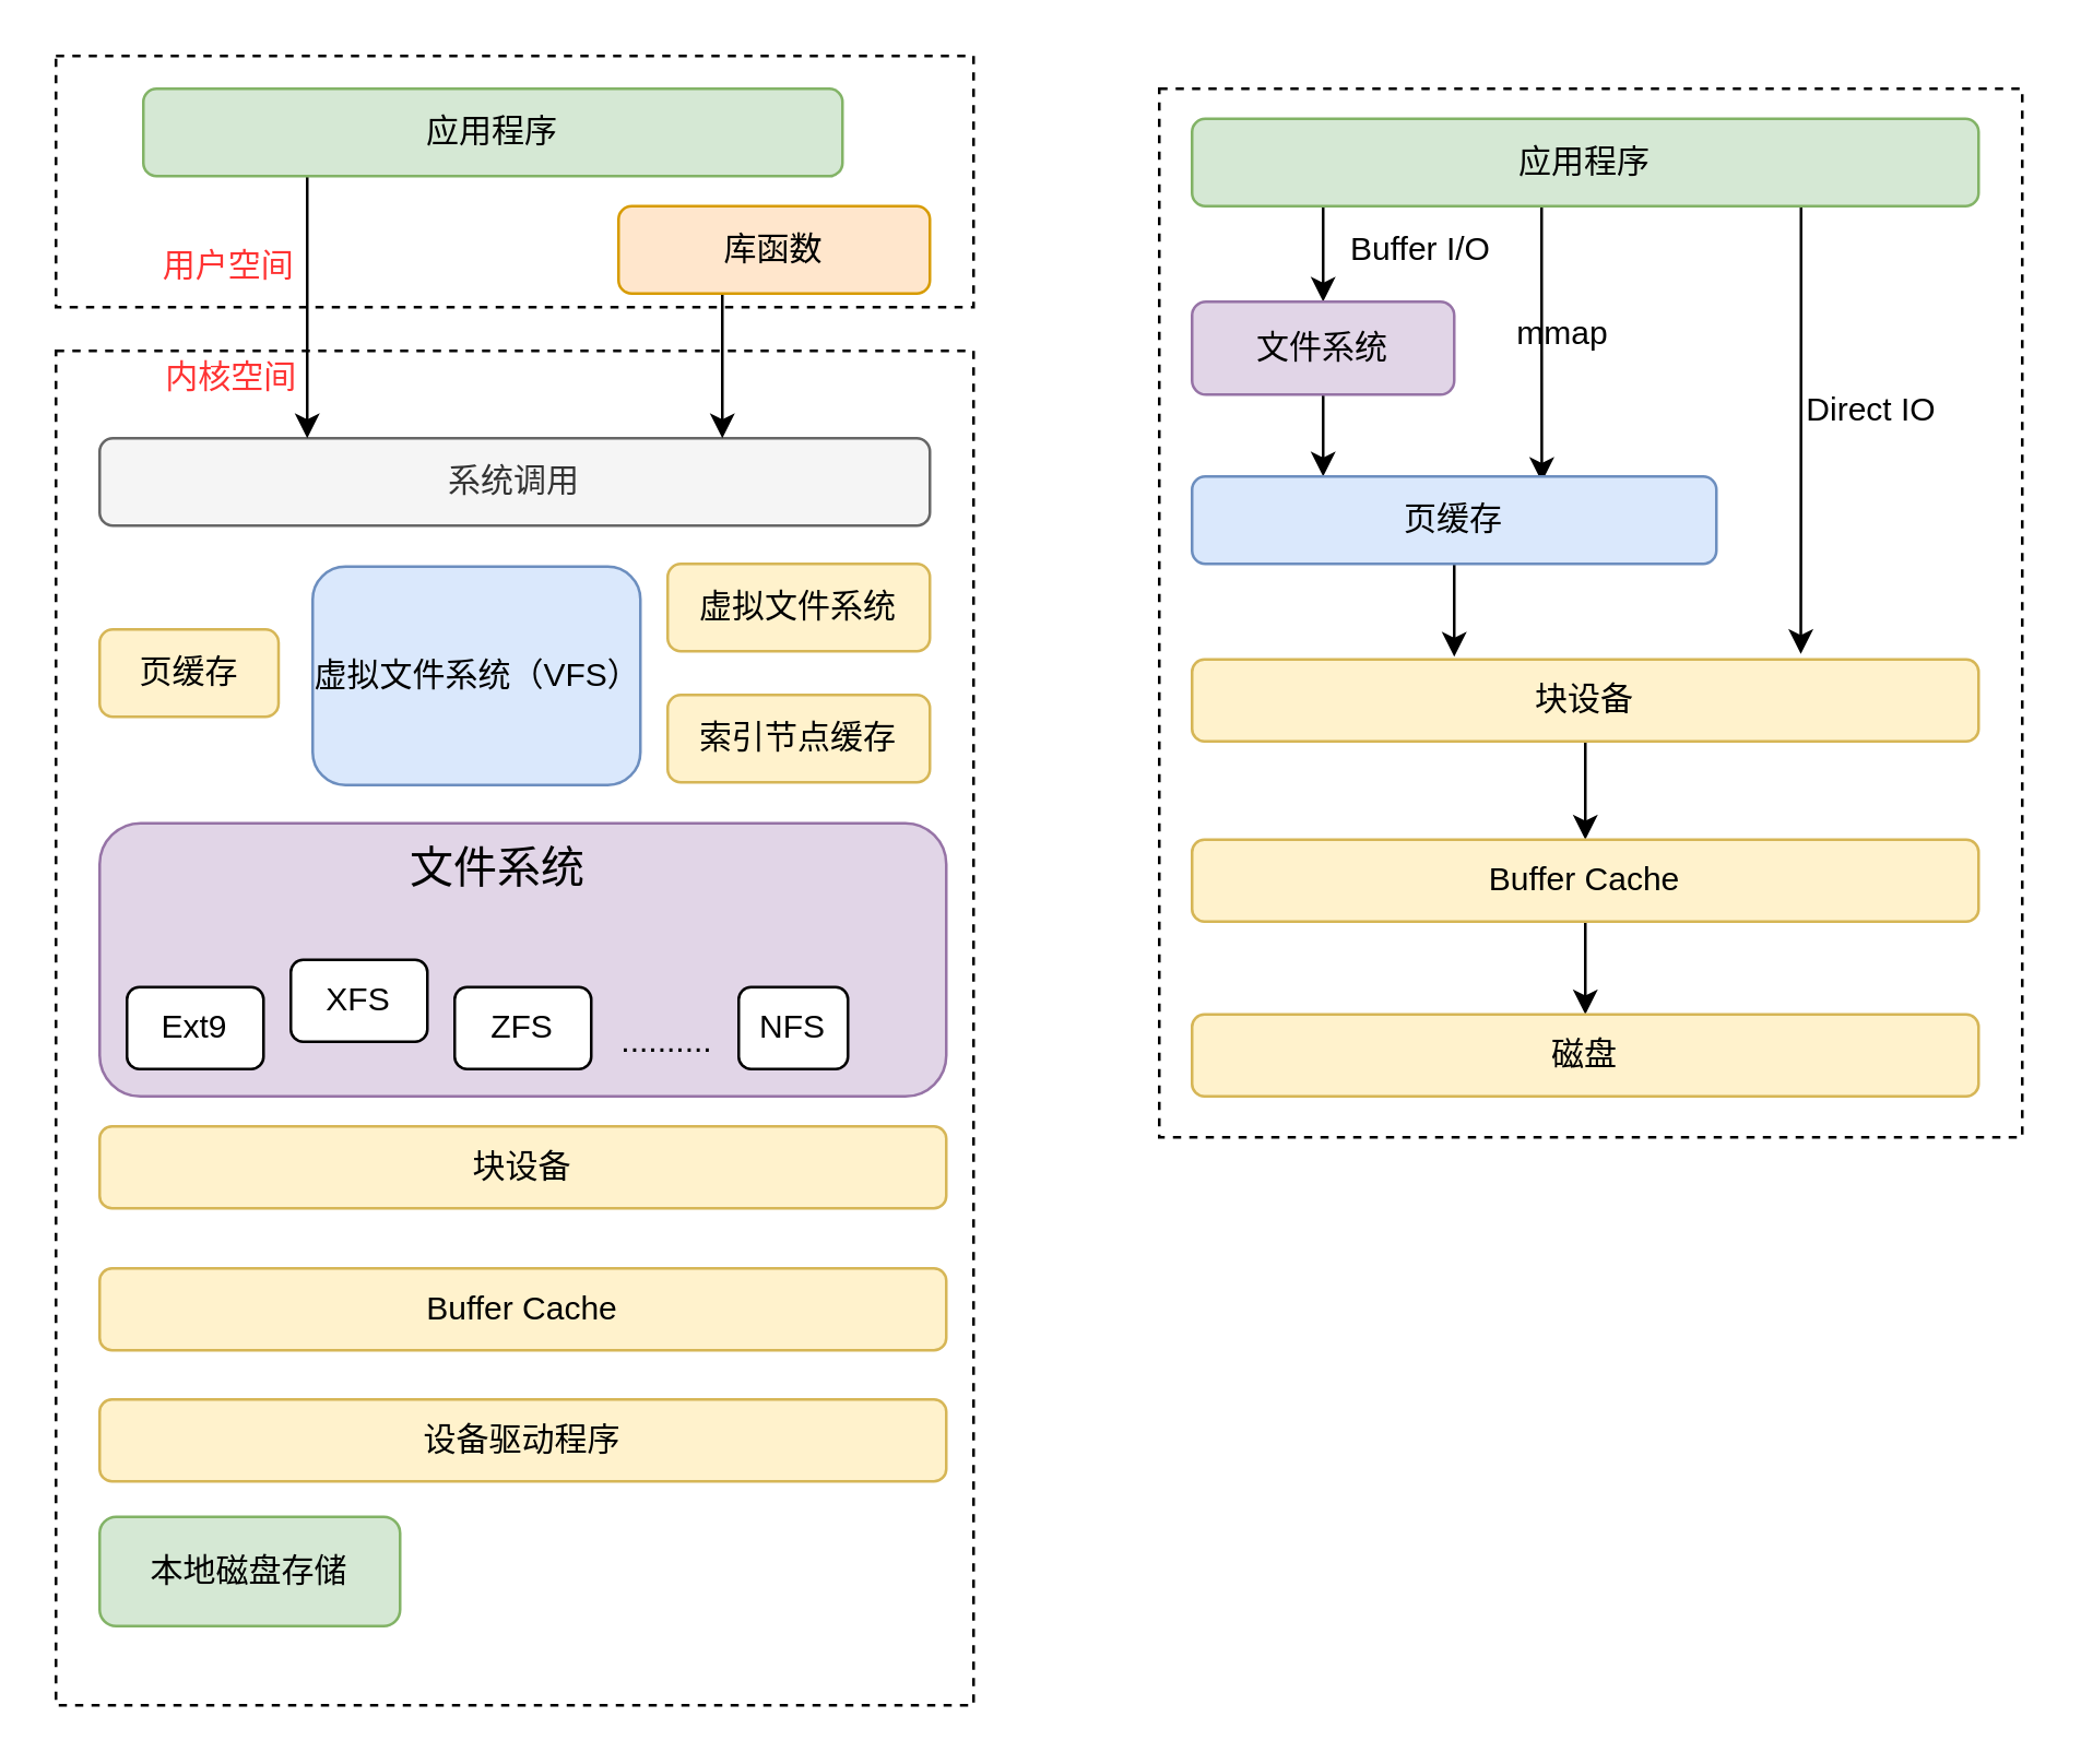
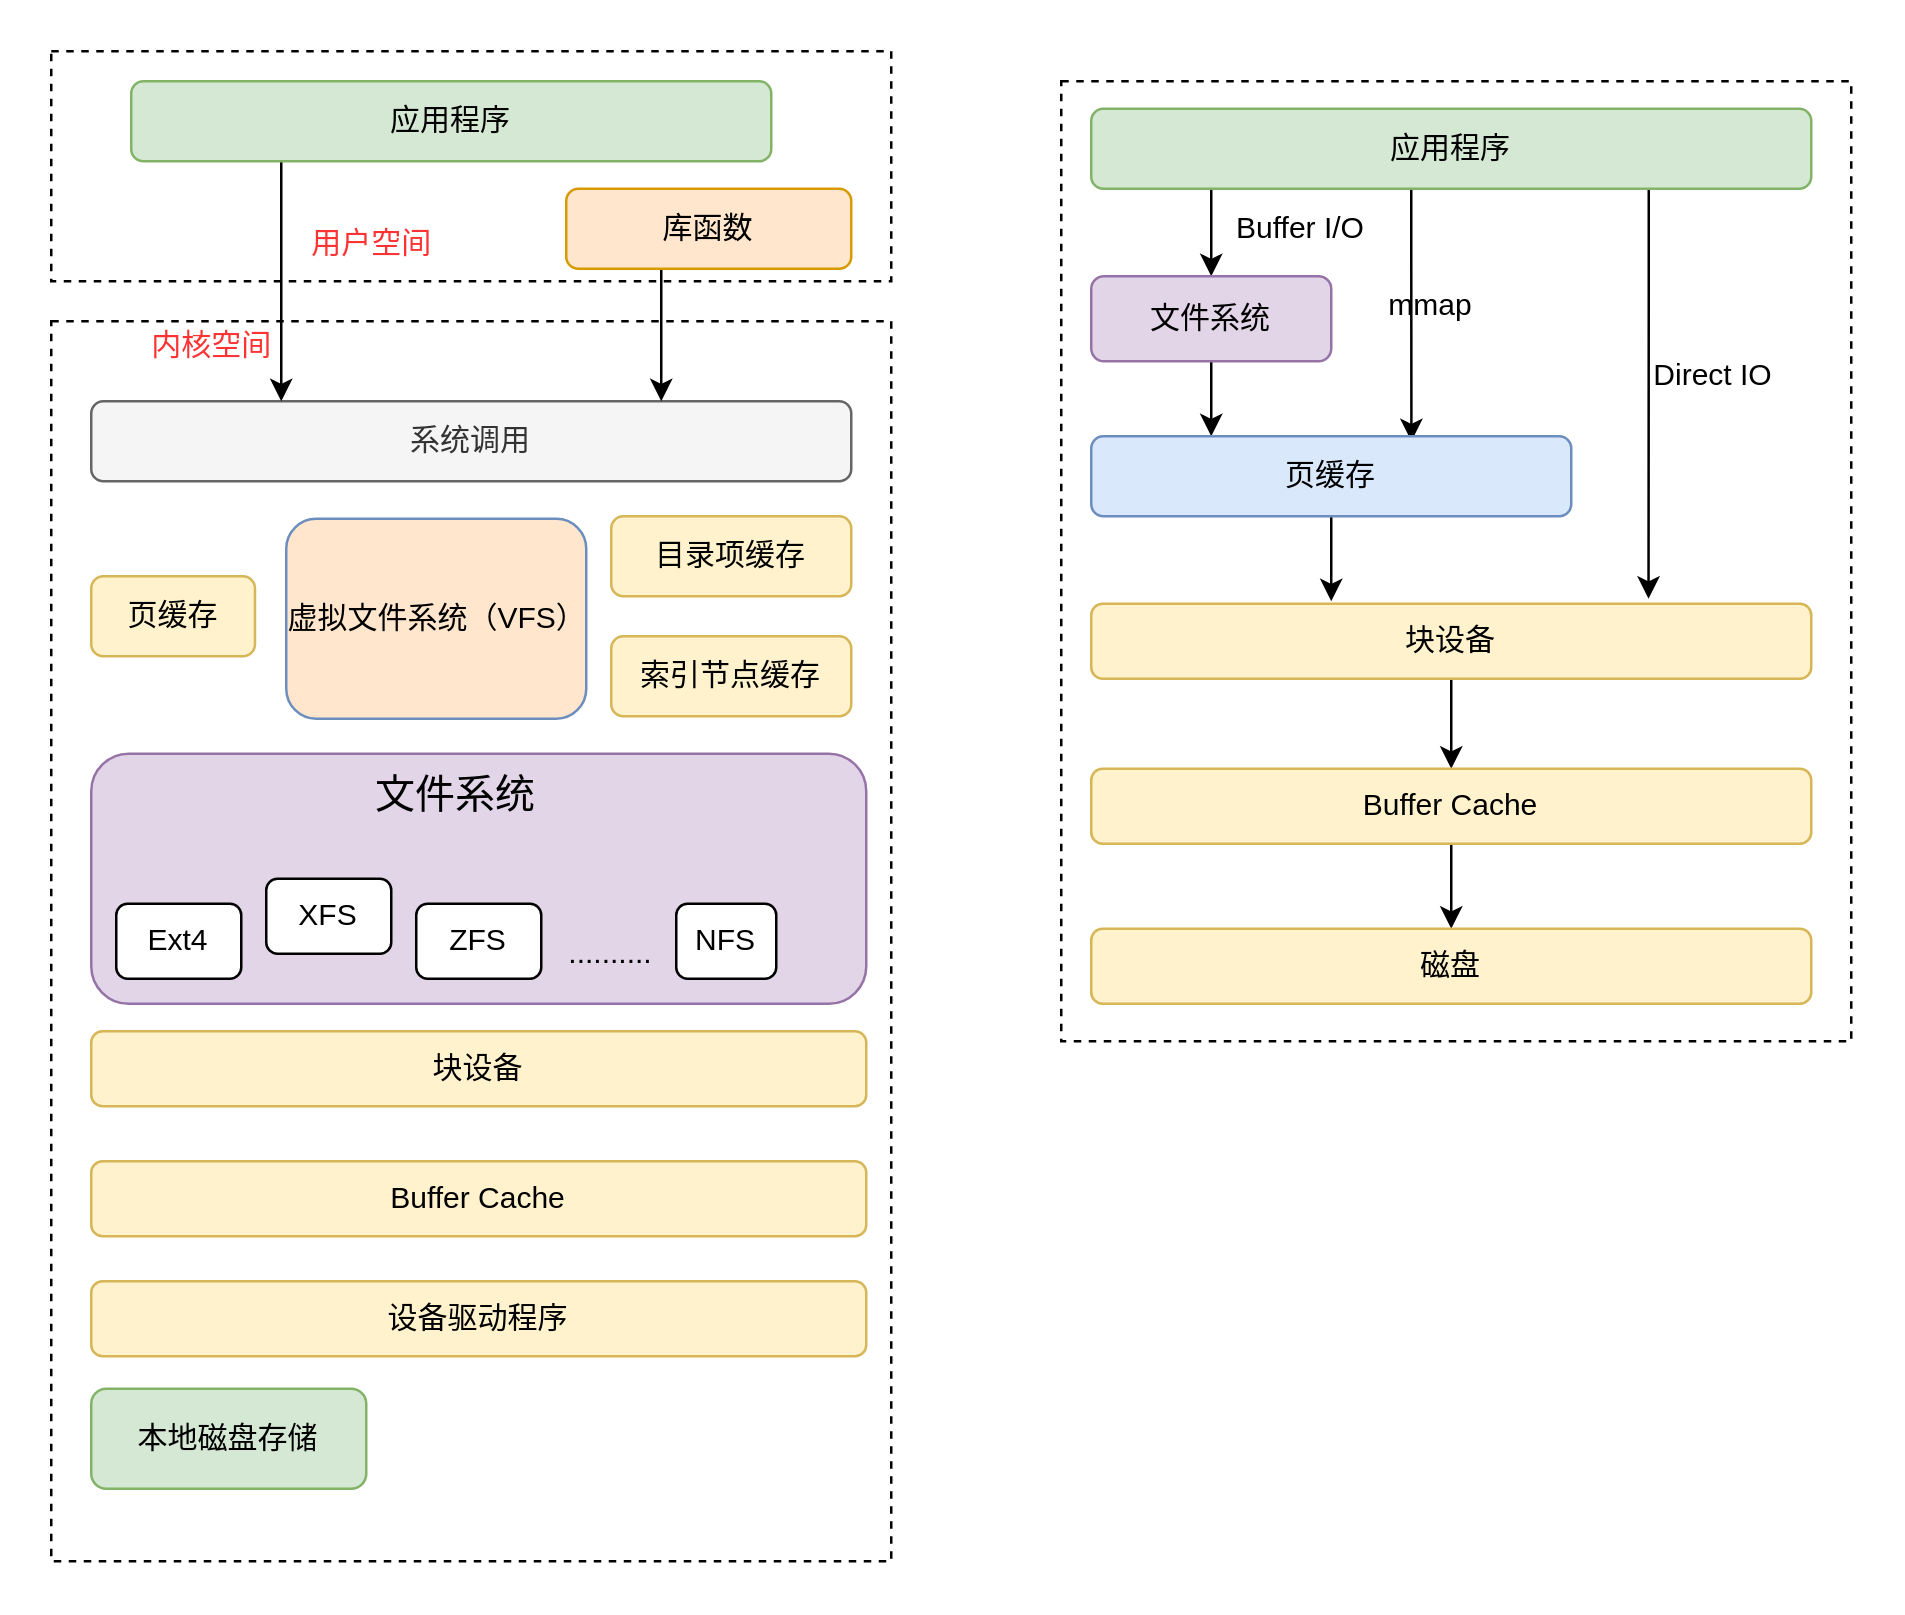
  <mxCell id="0" />
  <mxCell id="1" parent="0" />
  <mxCell id="2" value="" style="rounded=0;whiteSpace=wrap;html=1;dashed=1;" vertex="1" parent="1"><mxGeometry x="424" y="32" width="316" height="384" as="geometry" /></mxCell>
  <mxCell id="3" value="" style="rounded=0;whiteSpace=wrap;html=1;fontSize=12;dashed=1;" parent="1" vertex="1"><mxGeometry x="20" y="128" width="336" height="496" as="geometry" /></mxCell>
  <mxCell id="4" value="" style="rounded=0;whiteSpace=wrap;html=1;fontSize=12;dashed=1;" parent="1" vertex="1"><mxGeometry x="20" y="20" width="336" height="92" as="geometry" /></mxCell>
  <mxCell id="5" value="本地磁盘存储" style="rounded=1;whiteSpace=wrap;html=1;fillColor=#d5e8d4;strokeColor=#82b366;" parent="1" vertex="1"><mxGeometry x="36" y="555" width="110" height="40" as="geometry" /></mxCell>
  <mxCell id="6" value="块设备" style="rounded=1;whiteSpace=wrap;html=1;fillColor=#fff2cc;strokeColor=#d6b656;" parent="1" vertex="1"><mxGeometry x="36" y="412" width="310" height="30" as="geometry" /></mxCell>
  <mxCell id="7" value="" style="rounded=1;whiteSpace=wrap;html=1;fillColor=#e1d5e7;strokeColor=#9673a6;" parent="1" vertex="1"><mxGeometry x="36" y="301" width="310" height="100" as="geometry" /></mxCell>
- <mxCell id="8" value="Ext9" style="rounded=1;whiteSpace=wrap;html=1;" parent="1" vertex="1"><mxGeometry x="46" y="361" width="50" height="30" as="geometry" /></mxCell>
+ <mxCell id="8" value="Ext4" style="rounded=1;whiteSpace=wrap;html=1;" parent="1" vertex="1"><mxGeometry x="46" y="361" width="50" height="30" as="geometry" /></mxCell>
  <mxCell id="9" value="XFS" style="rounded=1;whiteSpace=wrap;html=1;" parent="1" vertex="1"><mxGeometry x="106" y="351" width="50" height="30" as="geometry" /></mxCell>
  <mxCell id="10" value="ZFS" style="rounded=1;whiteSpace=wrap;html=1;" parent="1" vertex="1"><mxGeometry x="166" y="361" width="50" height="30" as="geometry" /></mxCell>
  <mxCell id="11" value=".........." style="text;html=1;strokeColor=none;fillColor=none;align=center;verticalAlign=middle;whiteSpace=wrap;rounded=0;" parent="1" vertex="1"><mxGeometry x="224" y="371" width="40" height="20" as="geometry" /></mxCell>
  <mxCell id="12" value="NFS" style="rounded=1;whiteSpace=wrap;html=1;" parent="1" vertex="1"><mxGeometry x="270" y="361" width="40" height="30" as="geometry" /></mxCell>
  <mxCell id="13" value="文件系统" style="text;html=1;strokeColor=none;fillColor=none;align=center;verticalAlign=middle;whiteSpace=wrap;rounded=0;fontSize=16;" parent="1" vertex="1"><mxGeometry x="140" y="307" width="84" height="20" as="geometry" /></mxCell>
- <mxCell id="14" value="虚拟文件系统（VFS）" style="rounded=1;whiteSpace=wrap;html=1;fontSize=12;fillColor=#dae8fc;strokeColor=#6c8ebf;" parent="1" vertex="1"><mxGeometry x="114" y="207" width="120" height="80" as="geometry" /></mxCell>
- <mxCell id="15" value="虚拟文件系统" style="rounded=1;whiteSpace=wrap;html=1;fontSize=12;fillColor=#fff2cc;strokeColor=#d6b656;" parent="1" vertex="1"><mxGeometry x="244" y="206" width="96" height="32" as="geometry" /></mxCell>
+ <mxCell id="14" value="虚拟文件系统（VFS）" style="rounded=1;whiteSpace=wrap;html=1;fontSize=12;fillColor=#ffe6cc;strokeColor=#6c8ebf;" parent="1" vertex="1"><mxGeometry x="114" y="207" width="120" height="80" as="geometry" /></mxCell>
+ <mxCell id="15" value="目录项缓存" style="rounded=1;whiteSpace=wrap;html=1;fontSize=12;fillColor=#fff2cc;strokeColor=#d6b656;" parent="1" vertex="1"><mxGeometry x="244" y="206" width="96" height="32" as="geometry" /></mxCell>
  <mxCell id="16" value="索引节点缓存" style="rounded=1;whiteSpace=wrap;html=1;fontSize=12;fillColor=#fff2cc;strokeColor=#d6b656;" parent="1" vertex="1"><mxGeometry x="244" y="254" width="96" height="32" as="geometry" /></mxCell>
  <mxCell id="17" value="页缓存" style="rounded=1;whiteSpace=wrap;html=1;fontSize=12;fillColor=#fff2cc;strokeColor=#d6b656;" parent="1" vertex="1"><mxGeometry x="36" y="230" width="65.5" height="32" as="geometry" /></mxCell>
  <mxCell id="18" value="系统调用" style="rounded=1;whiteSpace=wrap;html=1;fontSize=12;fillColor=#f5f5f5;strokeColor=#666666;fontColor=#333333;" parent="1" vertex="1"><mxGeometry x="36" y="160" width="304" height="32" as="geometry" /></mxCell>
  <mxCell id="19" style="edgeStyle=orthogonalEdgeStyle;rounded=0;orthogonalLoop=1;jettySize=auto;html=1;entryX=0.25;entryY=0;entryDx=0;entryDy=0;fontSize=12;fontColor=#FF3333;" parent="1" source="20" target="18" edge="1"><mxGeometry relative="1" as="geometry"><Array as="points"><mxPoint x="112" y="96" /><mxPoint x="112" y="96" /></Array></mxGeometry></mxCell>
  <mxCell id="20" value="应用程序" style="rounded=1;whiteSpace=wrap;html=1;fontSize=12;fillColor=#d5e8d4;strokeColor=#82b366;" parent="1" vertex="1"><mxGeometry x="52" y="32" width="256" height="32" as="geometry" /></mxCell>
  <mxCell id="21" style="edgeStyle=orthogonalEdgeStyle;rounded=0;orthogonalLoop=1;jettySize=auto;html=1;entryX=0.75;entryY=0;entryDx=0;entryDy=0;fontSize=12;fontColor=#FF3333;" parent="1" source="22" target="18" edge="1"><mxGeometry relative="1" as="geometry"><Array as="points"><mxPoint x="264" y="128" /><mxPoint x="264" y="128" /></Array></mxGeometry></mxCell>
  <mxCell id="22" value="库函数" style="rounded=1;whiteSpace=wrap;html=1;fontSize=12;fillColor=#ffe6cc;strokeColor=#d79b00;" parent="1" vertex="1"><mxGeometry x="226" y="75" width="114" height="32" as="geometry" /></mxCell>
- <mxCell id="23" value="用户空间" style="text;html=1;strokeColor=none;fillColor=none;align=center;verticalAlign=middle;whiteSpace=wrap;rounded=0;fontSize=12;fontColor=#FF3333;" parent="1" vertex="1"><mxGeometry x="51" y="87" width="65" height="20" as="geometry" /></mxCell>
+ <mxCell id="23" value="用户空间" style="text;html=1;strokeColor=none;fillColor=none;align=center;verticalAlign=middle;whiteSpace=wrap;rounded=0;fontSize=12;fontColor=#FF3333;" parent="1" vertex="1"><mxGeometry x="116" y="87" width="65" height="20" as="geometry" /></mxCell>
  <mxCell id="24" value="内核空间" style="text;html=1;strokeColor=none;fillColor=none;align=center;verticalAlign=middle;whiteSpace=wrap;rounded=0;fontSize=12;fontColor=#FF3333;" parent="1" vertex="1"><mxGeometry x="52" y="128" width="65" height="20" as="geometry" /></mxCell>
  <mxCell id="25" value="Buffer Cache" style="rounded=1;whiteSpace=wrap;html=1;fillColor=#fff2cc;strokeColor=#d6b656;" parent="1" vertex="1"><mxGeometry x="36" y="464" width="310" height="30" as="geometry" /></mxCell>
  <mxCell id="26" value="设备驱动程序" style="rounded=1;whiteSpace=wrap;html=1;fillColor=#fff2cc;strokeColor=#d6b656;" parent="1" vertex="1"><mxGeometry x="36" y="512" width="310" height="30" as="geometry" /></mxCell>
  <mxCell id="27" style="edgeStyle=orthogonalEdgeStyle;rounded=0;orthogonalLoop=1;jettySize=auto;html=1;" edge="1" parent="1" source="30" target="32"><mxGeometry relative="1" as="geometry"><Array as="points"><mxPoint x="484" y="95" /><mxPoint x="484" y="95" /></Array></mxGeometry></mxCell>
  <mxCell id="28" style="edgeStyle=orthogonalEdgeStyle;rounded=0;orthogonalLoop=1;jettySize=auto;html=1;entryX=0.667;entryY=0.063;entryDx=0;entryDy=0;entryPerimeter=0;" edge="1" parent="1" source="30" target="34"><mxGeometry relative="1" as="geometry"><Array as="points"><mxPoint x="564" y="96" /><mxPoint x="564" y="96" /></Array></mxGeometry></mxCell>
  <mxCell id="29" style="edgeStyle=orthogonalEdgeStyle;rounded=0;orthogonalLoop=1;jettySize=auto;html=1;entryX=0.774;entryY=-0.067;entryDx=0;entryDy=0;entryPerimeter=0;" edge="1" parent="1" source="30" target="36"><mxGeometry relative="1" as="geometry"><Array as="points"><mxPoint x="659" y="112" /><mxPoint x="659" y="112" /></Array></mxGeometry></mxCell>
  <mxCell id="30" value="应用程序" style="rounded=1;whiteSpace=wrap;html=1;fontSize=12;fillColor=#d5e8d4;strokeColor=#82b366;" vertex="1" parent="1"><mxGeometry x="436" y="43" width="288" height="32" as="geometry" /></mxCell>
  <mxCell id="31" style="edgeStyle=orthogonalEdgeStyle;rounded=0;orthogonalLoop=1;jettySize=auto;html=1;entryX=0.25;entryY=0;entryDx=0;entryDy=0;" edge="1" parent="1" source="32" target="34"><mxGeometry relative="1" as="geometry" /></mxCell>
  <mxCell id="32" value="文件系统" style="rounded=1;whiteSpace=wrap;html=1;fillColor=#e1d5e7;strokeColor=#9673a6;" vertex="1" parent="1"><mxGeometry x="436" y="110" width="96" height="34" as="geometry" /></mxCell>
  <mxCell id="33" style="edgeStyle=orthogonalEdgeStyle;rounded=0;orthogonalLoop=1;jettySize=auto;html=1;" edge="1" parent="1" source="34"><mxGeometry relative="1" as="geometry"><mxPoint x="532" y="240" as="targetPoint" /></mxGeometry></mxCell>
  <mxCell id="34" value="页缓存" style="rounded=1;whiteSpace=wrap;html=1;fontSize=12;fillColor=#dae8fc;strokeColor=#6c8ebf;" vertex="1" parent="1"><mxGeometry x="436" y="174" width="192" height="32" as="geometry" /></mxCell>
  <mxCell id="35" style="edgeStyle=orthogonalEdgeStyle;rounded=0;orthogonalLoop=1;jettySize=auto;html=1;" edge="1" parent="1" source="36" target="38"><mxGeometry relative="1" as="geometry" /></mxCell>
  <mxCell id="36" value="块设备" style="rounded=1;whiteSpace=wrap;html=1;fillColor=#fff2cc;strokeColor=#d6b656;" vertex="1" parent="1"><mxGeometry x="436" y="241" width="288" height="30" as="geometry" /></mxCell>
  <mxCell id="37" style="edgeStyle=orthogonalEdgeStyle;rounded=0;orthogonalLoop=1;jettySize=auto;html=1;entryX=0.5;entryY=0;entryDx=0;entryDy=0;" edge="1" parent="1" source="38" target="39"><mxGeometry relative="1" as="geometry" /></mxCell>
  <mxCell id="38" value="Buffer Cache" style="rounded=1;whiteSpace=wrap;html=1;fillColor=#fff2cc;strokeColor=#d6b656;" vertex="1" parent="1"><mxGeometry x="436" y="307" width="288" height="30" as="geometry" /></mxCell>
  <mxCell id="39" value="磁盘" style="rounded=1;whiteSpace=wrap;html=1;fillColor=#fff2cc;strokeColor=#d6b656;" vertex="1" parent="1"><mxGeometry x="436" y="371" width="288" height="30" as="geometry" /></mxCell>
  <mxCell id="40" value="Buffer I/O" style="text;html=1;strokeColor=none;fillColor=none;align=center;verticalAlign=middle;whiteSpace=wrap;rounded=0;dashed=1;" vertex="1" parent="1"><mxGeometry x="492" y="81" width="56" height="20" as="geometry" /></mxCell>
  <mxCell id="41" value="mmap" style="text;html=1;strokeColor=none;fillColor=none;align=center;verticalAlign=middle;whiteSpace=wrap;rounded=0;dashed=1;" vertex="1" parent="1"><mxGeometry x="552" y="112" width="40" height="20" as="geometry" /></mxCell>
  <mxCell id="42" value="Direct IO" style="text;html=1;strokeColor=none;fillColor=none;align=center;verticalAlign=middle;whiteSpace=wrap;rounded=0;dashed=1;" vertex="1" parent="1"><mxGeometry x="645" y="140" width="80" height="20" as="geometry" /></mxCell>
